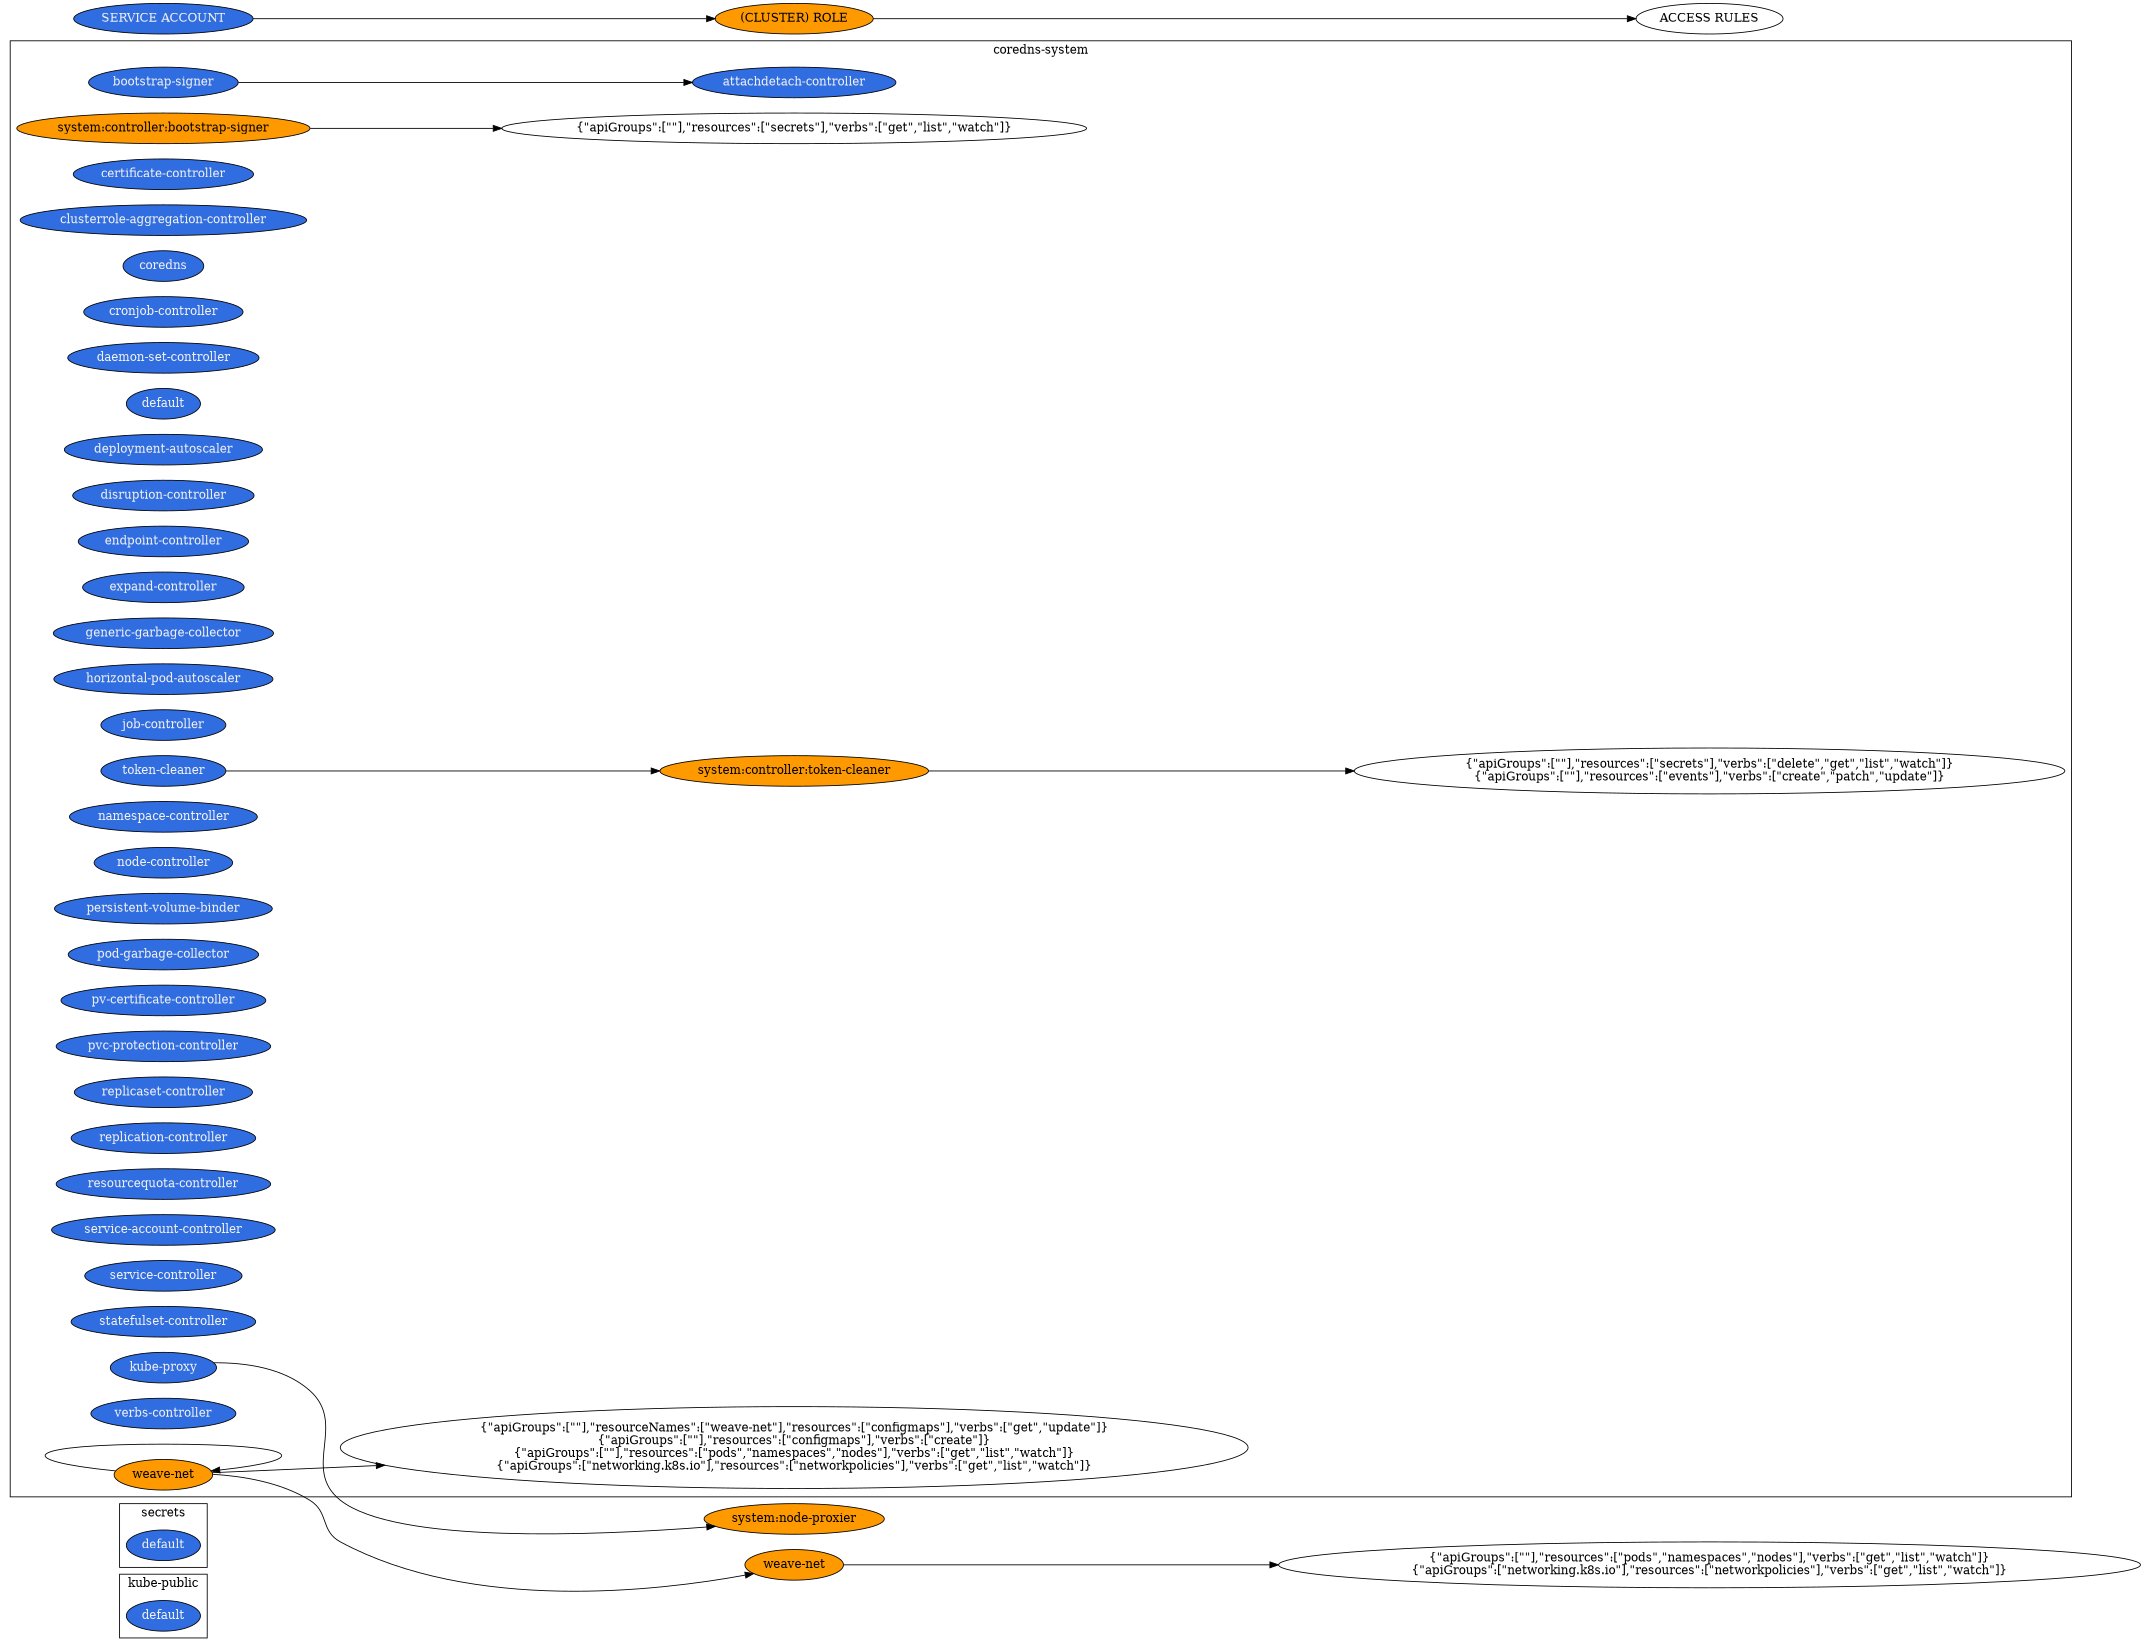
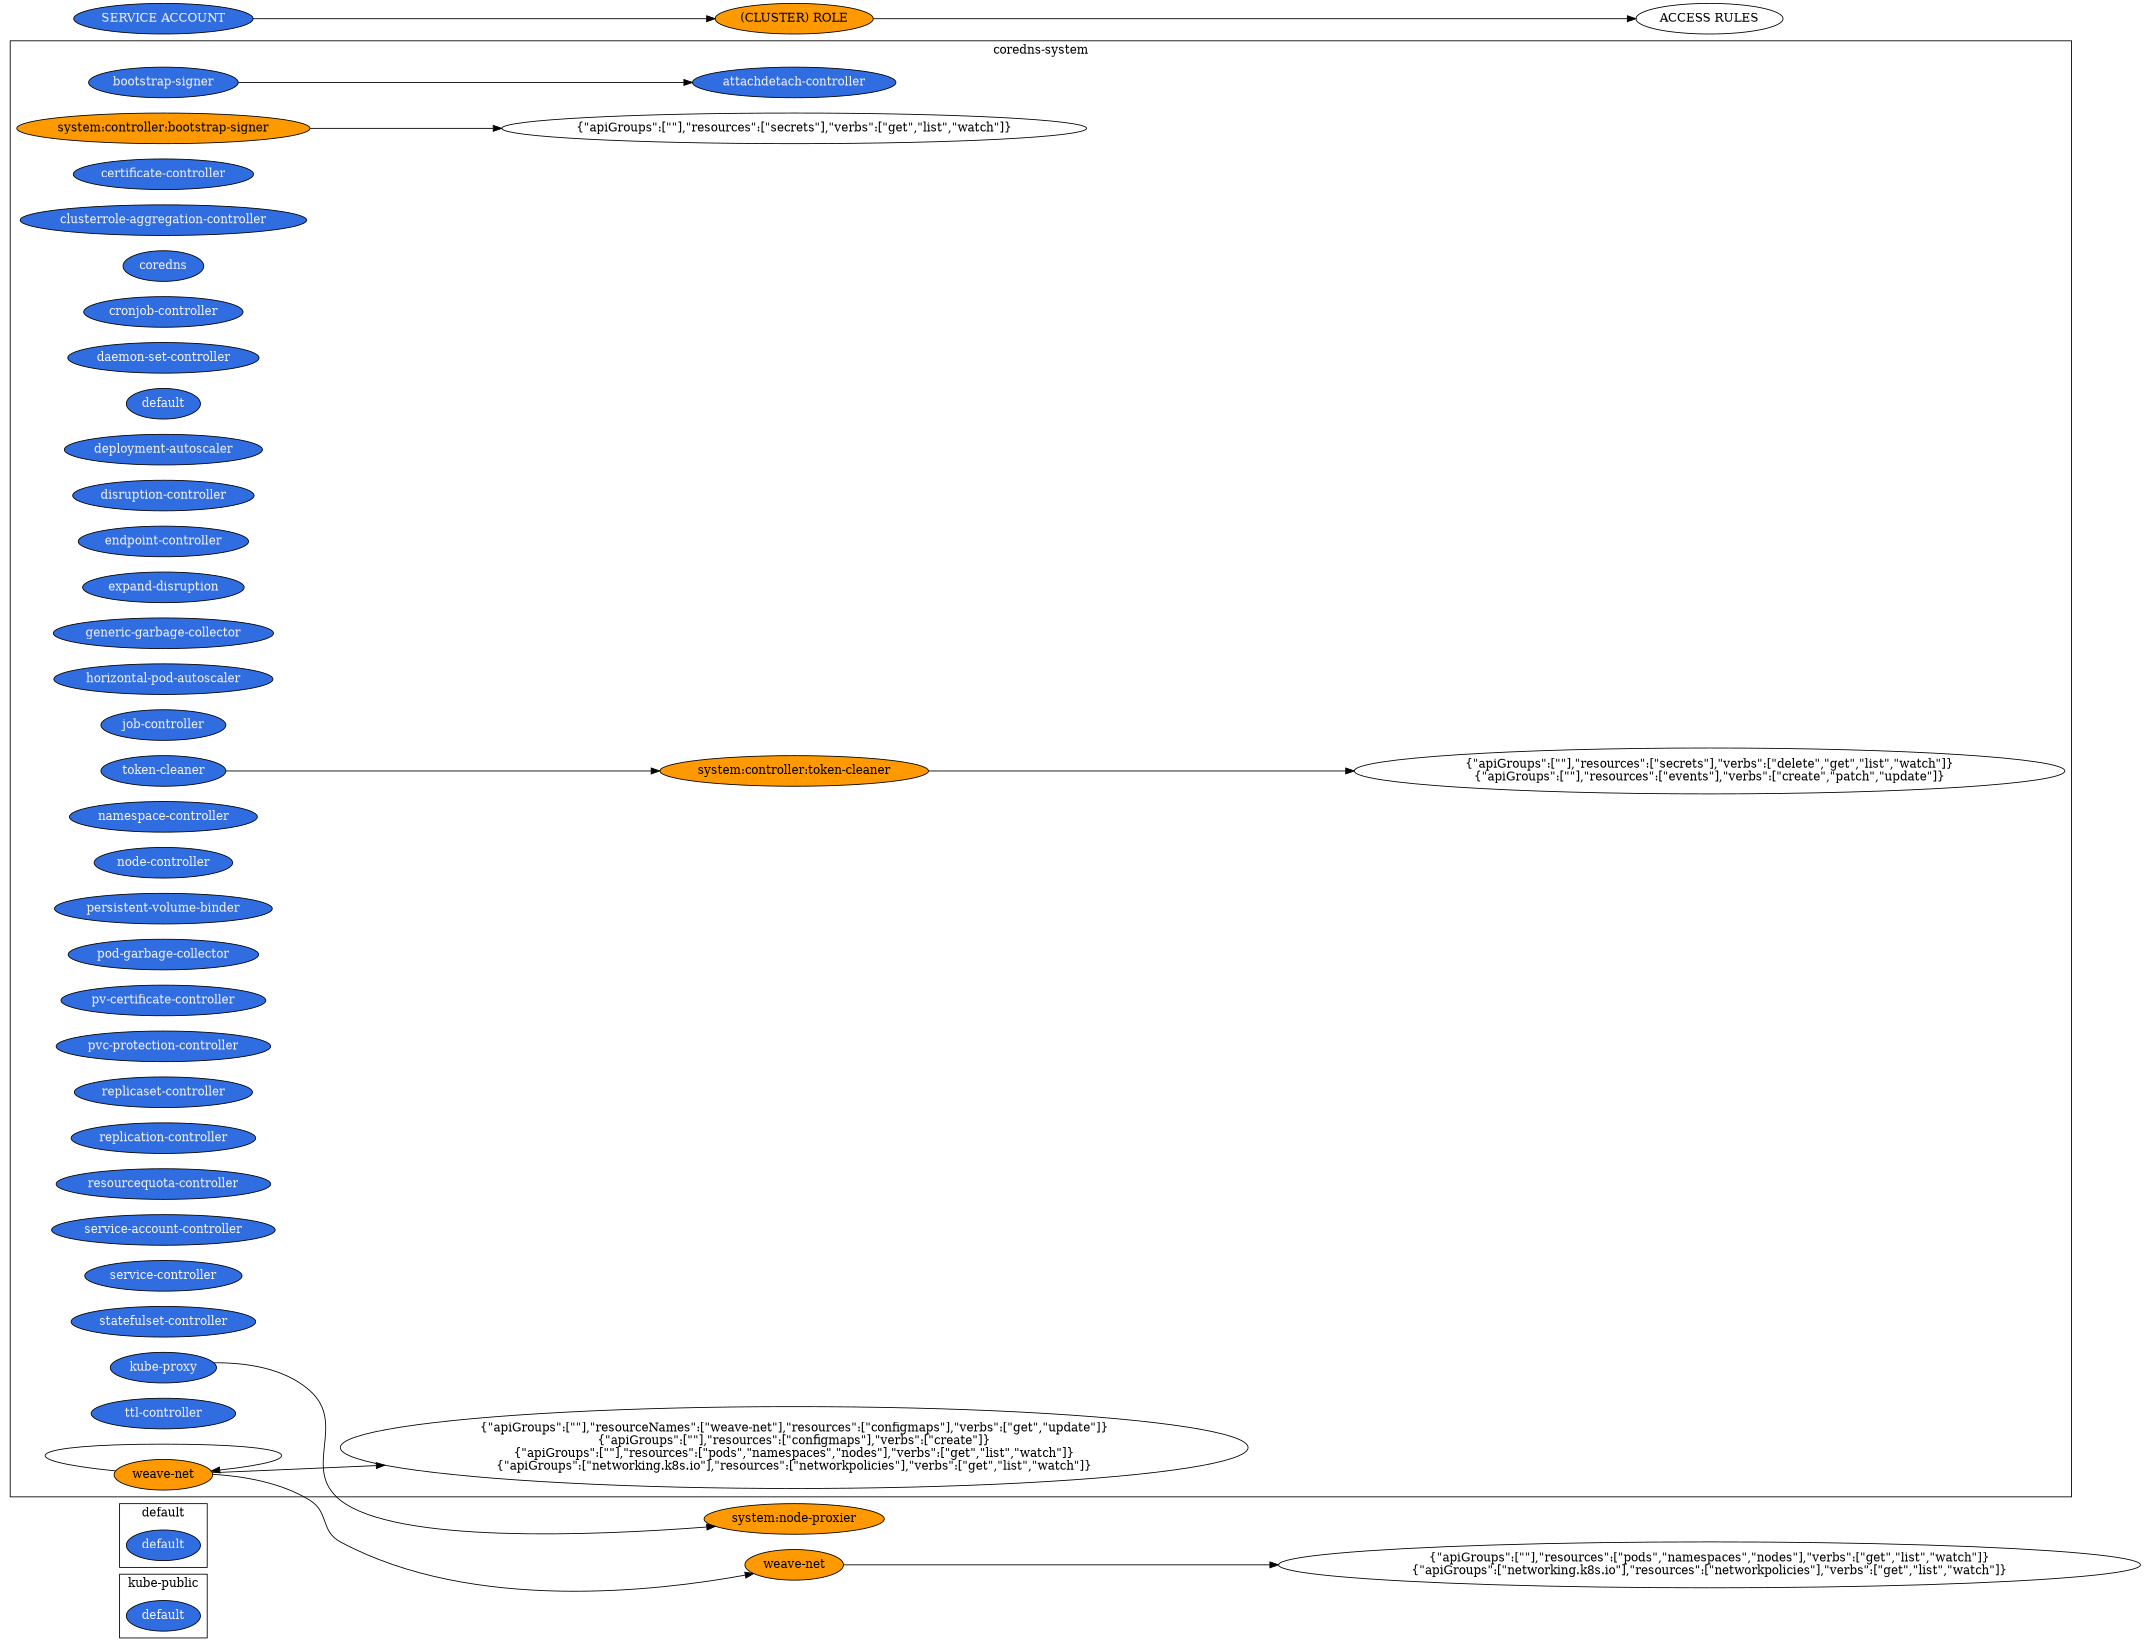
  digraph {
    rankdir=LR
    node [fillcolor="#2f6de1" fontcolor="#f0f0f0" style=filled]
    n1 [label=default]
    n2 [label=default]
    n3 [label="attachdetach-controller"]
    n4 [label="bootstrap-signer"]
    n5 [fillcolor="#ff9900" fontcolor="#030303" label="system:controller:bootstrap-signer"]
    n6 [label="certificate-controller"]
    n7 [label="clusterrole-aggregation-controller"]
    n8 [label=coredns]
    n9 [label="cronjob-controller"]
    n10 [label="daemon-set-controller"]
    n11 [label=default]
    n12 [label="deployment-autoscaler"]
    n13 [label="disruption-controller"]
    n14 [label="endpoint-controller"]
-   n15 [label="expand-controller"]
+   n15 [label="expand-disruption"]
    n16 [label="generic-garbage-collector"]
    n17 [label="horizontal-pod-autoscaler"]
    n18 [label="job-controller"]
    n19 [label="kube-proxy"]
    n20 [label="namespace-controller"]
    n21 [label="node-controller"]
    n22 [label="persistent-volume-binder"]
    n23 [label="pod-garbage-collector"]
    n24 [label="pv-certificate-controller"]
    n25 [label="pvc-protection-controller"]
    n26 [label="replicaset-controller"]
    n27 [label="replication-controller"]
    n28 [label="resourcequota-controller"]
    n29 [label="service-account-controller"]
    n30 [label="service-controller"]
    n31 [label="statefulset-controller"]
    n32 [label="{\"apiGroups\":[\"\"],\"resources\":[\"secrets\"],\"verbs\":[\"get\",\"list\",\"watch\"]}\n" fillcolor="" fontcolor="" style=""]
    n33 [fillcolor="#ff9900" fontcolor="#030303" label="system:controller:token-cleaner"]
    n34 [label="{\"apiGroups\":[\"\"],\"resources\":[\"secrets\"],\"verbs\":[\"delete\",\"get\",\"list\",\"watch\"]}\n{\"apiGroups\":[\"\"],\"resources\":[\"events\"],\"verbs\":[\"create\",\"patch\",\"update\"]}\n" fillcolor="" fontcolor="" style=""]
    n35 [label="token-cleaner"]
-   n36 [label="verbs-controller"]
+   n36 [label="ttl-controller"]
    n37 [fillcolor="#ff9900" fontcolor="#030303" label="weave-net"]
    n38 [label="{\"apiGroups\":[\"\"],\"resourceNames\":[\"weave-net\"],\"resources\":[\"configmaps\"],\"verbs\":[\"get\",\"update\"]}\n{\"apiGroups\":[\"\"],\"resources\":[\"configmaps\"],\"verbs\":[\"create\"]}\n{\"apiGroups\":[\"\"],\"resources\":[\"pods\",\"namespaces\",\"nodes\"],\"verbs\":[\"get\",\"list\",\"watch\"]}\n{\"apiGroups\":[\"networking.k8s.io\"],\"resources\":[\"networkpolicies\"],\"verbs\":[\"get\",\"list\",\"watch\"]}\n" fillcolor="" fontcolor="" style=""]
    n39 [fillcolor="#ff9900" fontcolor="#030303" label="system:node-proxier"]
    n40 [fillcolor="#ff9900" fontcolor="#030303" label="weave-net"]
    n41 [label="{\"apiGroups\":[\"\"],\"resources\":[\"pods\",\"namespaces\",\"nodes\"],\"verbs\":[\"get\",\"list\",\"watch\"]}\n{\"apiGroups\":[\"networking.k8s.io\"],\"resources\":[\"networkpolicies\"],\"verbs\":[\"get\",\"list\",\"watch\"]}\n" fillcolor="" fontcolor="" style=""]
    n42 [fillcolor="#ff9900" fontcolor="#030303" label="(CLUSTER) ROLE"]
    n43 [label="ACCESS RULES" fillcolor="" fontcolor="" style=""]
    n44 [label="SERVICE ACCOUNT"]
    subgraph cluster_1 {
      ID=cluster_s1
      label="kube-public"
      n1
    }
    subgraph cluster_2 {
      ID=cluster_s0
-     label=secrets
+     label=default
      n2
    }
    subgraph cluster_3 {
      ID=cluster_s2
      label="coredns-system"
      n3
      n4
      n5
      n6
      n7
      n8
      n9
      n10
      n11
      n12
      n13
      n14
      n15
      n16
      n17
      n18
      n19
      n20
      n21
      n22
      n23
      n24
      n25
      n26
      n27
      n28
      n29
      n30
      n31
      n32
      n33
      n34
      n35
      n36
      n37
      n38
    }
    n4 -> n3
    n5 -> n32
    n19 -> n39
    n33 -> n34
    n35 -> n33
    n37 -> n37
    n37 -> n38
    n37 -> n40
    n40 -> n41
    n42 -> n43
    n44 -> n42
  }
